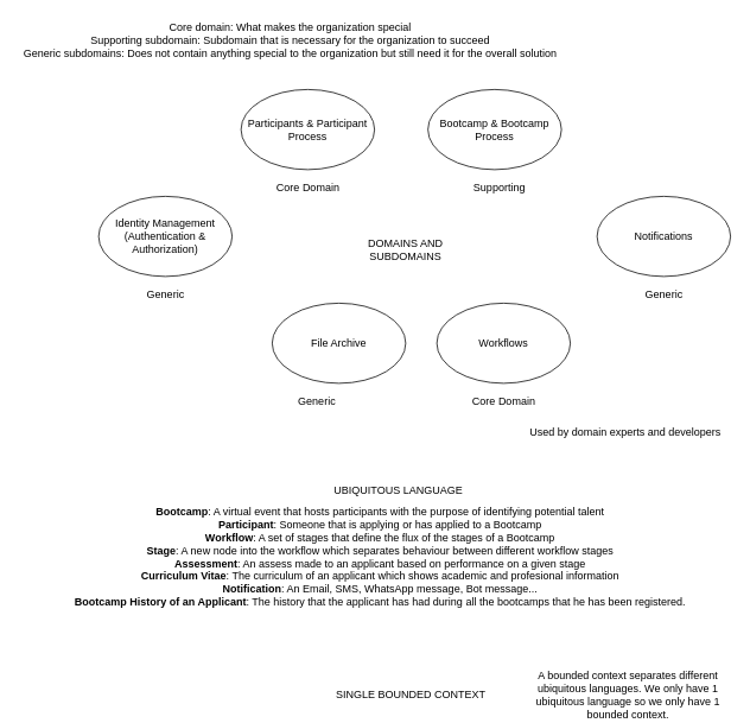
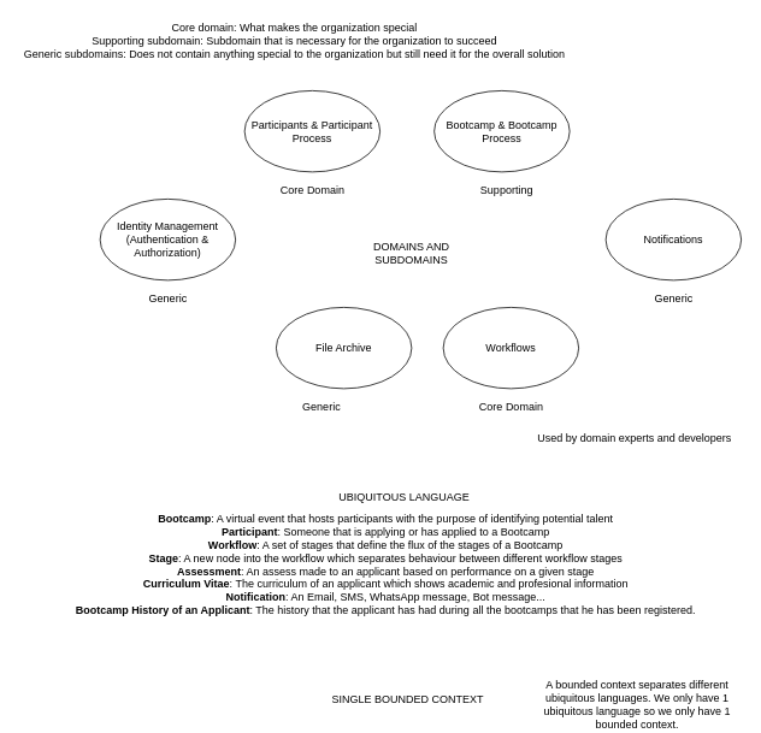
  <mxCell id="0" />
  <mxCell id="1" parent="0" />
  <mxCell id="2" value="Identity Management (Authentication &amp;amp; Authorization)" style="ellipse;whiteSpace=wrap;html=1;" vertex="1" parent="1"><mxGeometry x="110" y="220" width="150" height="90" as="geometry" /></mxCell>
  <mxCell id="3" value="File Archive" style="ellipse;whiteSpace=wrap;html=1;" vertex="1" parent="1"><mxGeometry x="305" y="340" width="150" height="90" as="geometry" /></mxCell>
  <mxCell id="4" value="Participants &amp;amp; Participant Process" style="ellipse;whiteSpace=wrap;html=1;" vertex="1" parent="1"><mxGeometry x="270" y="100" width="150" height="90" as="geometry" /></mxCell>
  <mxCell id="5" value="Bootcamp &amp;amp; Bootcamp Process" style="ellipse;whiteSpace=wrap;html=1;" vertex="1" parent="1"><mxGeometry x="480" y="100" width="150" height="90" as="geometry" /></mxCell>
  <mxCell id="6" value="Workflows" style="ellipse;whiteSpace=wrap;html=1;" vertex="1" parent="1"><mxGeometry x="490" y="340" width="150" height="90" as="geometry" /></mxCell>
  <mxCell id="7" value="Notifications" style="ellipse;whiteSpace=wrap;html=1;" vertex="1" parent="1"><mxGeometry x="670" y="220" width="150" height="90" as="geometry" /></mxCell>
  <mxCell id="8" value="Core domain: What makes the organization special&lt;br&gt;Supporting subdomain: Subdomain that is necessary for the organization to succeed&lt;br&gt;Generic subdomains: Does not contain anything special to the organization but still need it for the overall solution" style="text;html=1;align=center;verticalAlign=middle;resizable=0;points=[];autosize=1;" vertex="1" parent="1"><mxGeometry y="20" width="610" height="50" as="geometry" x="20" /></mxCell>
  <mxCell id="9" value="Core Domain" style="text;html=1;align=center;verticalAlign=middle;resizable=0;points=[];autosize=1;" vertex="1" parent="1"><mxGeometry x="520" y="440" width="90" height="20" as="geometry" /></mxCell>
  <mxCell id="10" value="Generic" style="text;html=1;align=center;verticalAlign=middle;resizable=0;points=[];autosize=1;" vertex="1" parent="1"><mxGeometry x="155" y="320" width="60" height="20" as="geometry" /></mxCell>
  <mxCell id="11" value="Generic" style="text;html=1;align=center;verticalAlign=middle;resizable=0;points=[];autosize=1;" vertex="1" parent="1"><mxGeometry x="325" y="440" width="60" height="20" as="geometry" /></mxCell>
  <mxCell id="12" value="Generic" style="text;html=1;align=center;verticalAlign=middle;resizable=0;points=[];autosize=1;" vertex="1" parent="1"><mxGeometry x="715" y="320" width="60" height="20" as="geometry" /></mxCell>
  <mxCell id="13" value="Supporting" style="text;html=1;align=center;verticalAlign=middle;resizable=0;points=[];autosize=1;" vertex="1" parent="1"><mxGeometry x="525" y="200" width="70" height="20" as="geometry" /></mxCell>
  <mxCell id="14" value="Core Domain" style="text;html=1;align=center;verticalAlign=middle;resizable=0;points=[];autosize=1;" vertex="1" parent="1"><mxGeometry x="300" y="200" width="90" height="20" as="geometry" /></mxCell>
  <mxCell id="15" value="DOMAINS AND SUBDOMAINS" style="text;html=1;strokeColor=none;fillColor=none;align=center;verticalAlign=middle;whiteSpace=wrap;rounded=0;" vertex="1" parent="1"><mxGeometry x="390" y="250" width="130" height="60" as="geometry" /></mxCell>
  <mxCell id="16" value="UBIQUITOUS LANGUAGE" style="text;html=1;strokeColor=none;fillColor=none;align=center;verticalAlign=middle;whiteSpace=wrap;rounded=0;" vertex="1" parent="1"><mxGeometry x="362" y="540" width="170" height="20" as="geometry" /></mxCell>
  <mxCell id="17" value="&lt;b&gt;Bootcamp&lt;/b&gt;: A virtual event that hosts participants with the purpose of identifying potential talent&lt;br&gt;&lt;b&gt;Participant&lt;/b&gt;: Someone that is applying or has applied to a Bootcamp&lt;br&gt;&lt;b&gt;Workflow&lt;/b&gt;: A set of stages that define the flux of the stages of a Bootcamp&lt;br&gt;&lt;b&gt;Stage&lt;/b&gt;: A new node&amp;nbsp;into the workflow which separates behaviour between different workflow stages&lt;br&gt;&lt;b&gt;Assessment&lt;/b&gt;: An assess made to an applicant based on performance on a given stage&lt;br&gt;&lt;b&gt;Curriculum Vitae&lt;/b&gt;: The curriculum of an applicant which shows academic and profesional information&lt;br&gt;&lt;b&gt;Notification&lt;/b&gt;: An Email, SMS, WhatsApp message, Bot message...&lt;br&gt;&lt;b&gt;Bootcamp History of an Applicant&lt;/b&gt;: The history that the applicant has had during all the bootcamps that he has been registered.&lt;br&gt;" style="text;html=1;align=center;verticalAlign=middle;resizable=0;points=[];autosize=1;" vertex="1" parent="1"><mxGeometry x="76" y="570" width="700" height="110" as="geometry" /></mxCell>
  <mxCell id="18" value="Used by domain experts and developers" style="text;html=1;strokeColor=none;fillColor=none;align=center;verticalAlign=middle;whiteSpace=wrap;rounded=0;" vertex="1" parent="1"><mxGeometry x="587" y="475" width="230" height="20" as="geometry" /></mxCell>
- <mxCell id="19" value="SINGLE BOUNDED CONTEXT" style="text;html=1;strokeColor=none;fillColor=none;align=center;verticalAlign=middle;whiteSpace=wrap;rounded=0;" vertex="1" parent="1"><mxGeometry x="362" y="770" width="198" height="20" as="geometry" /></mxCell>
+ <mxCell id="19" value="SINGLE BOUNDED CONTEXT" style="text;html=1;strokeColor=none;fillColor=none;align=center;verticalAlign=middle;whiteSpace=wrap;rounded=0;" vertex="1" parent="1"><mxGeometry x="352" y="765" width="198" height="20" as="geometry" /></mxCell>
  <mxCell id="20" value="A bounded context separates different ubiquitous languages. We only have 1 ubiquitous language so we only have 1 bounded context." style="text;html=1;strokeColor=none;fillColor=none;align=center;verticalAlign=middle;whiteSpace=wrap;rounded=0;" vertex="1" parent="1"><mxGeometry x="590" y="770" width="230" height="20" as="geometry" /></mxCell>
